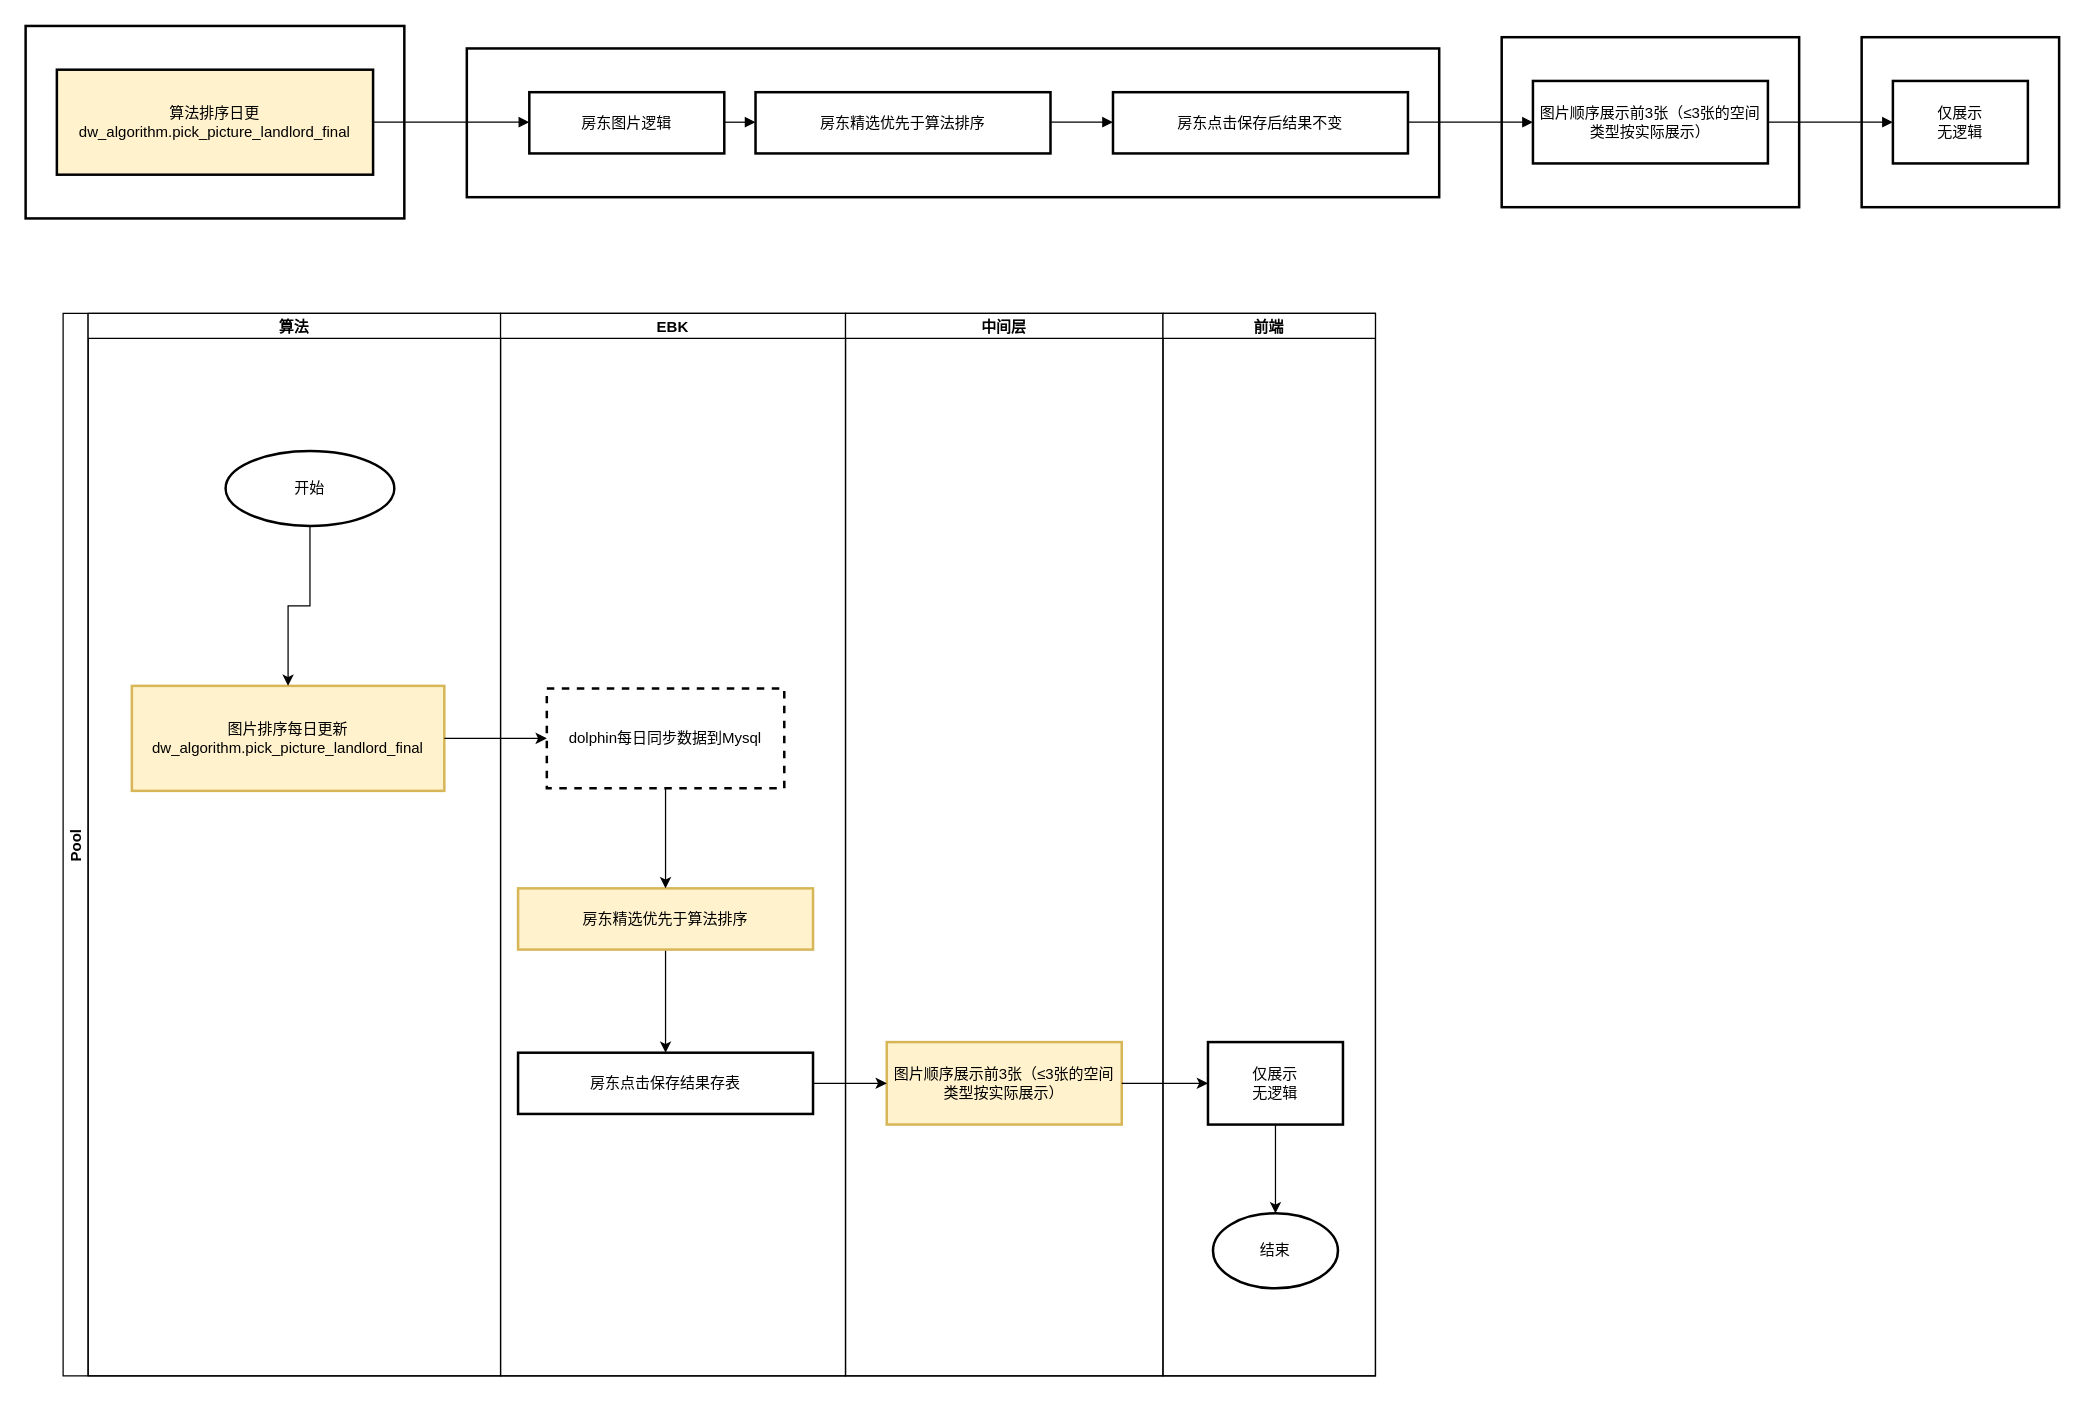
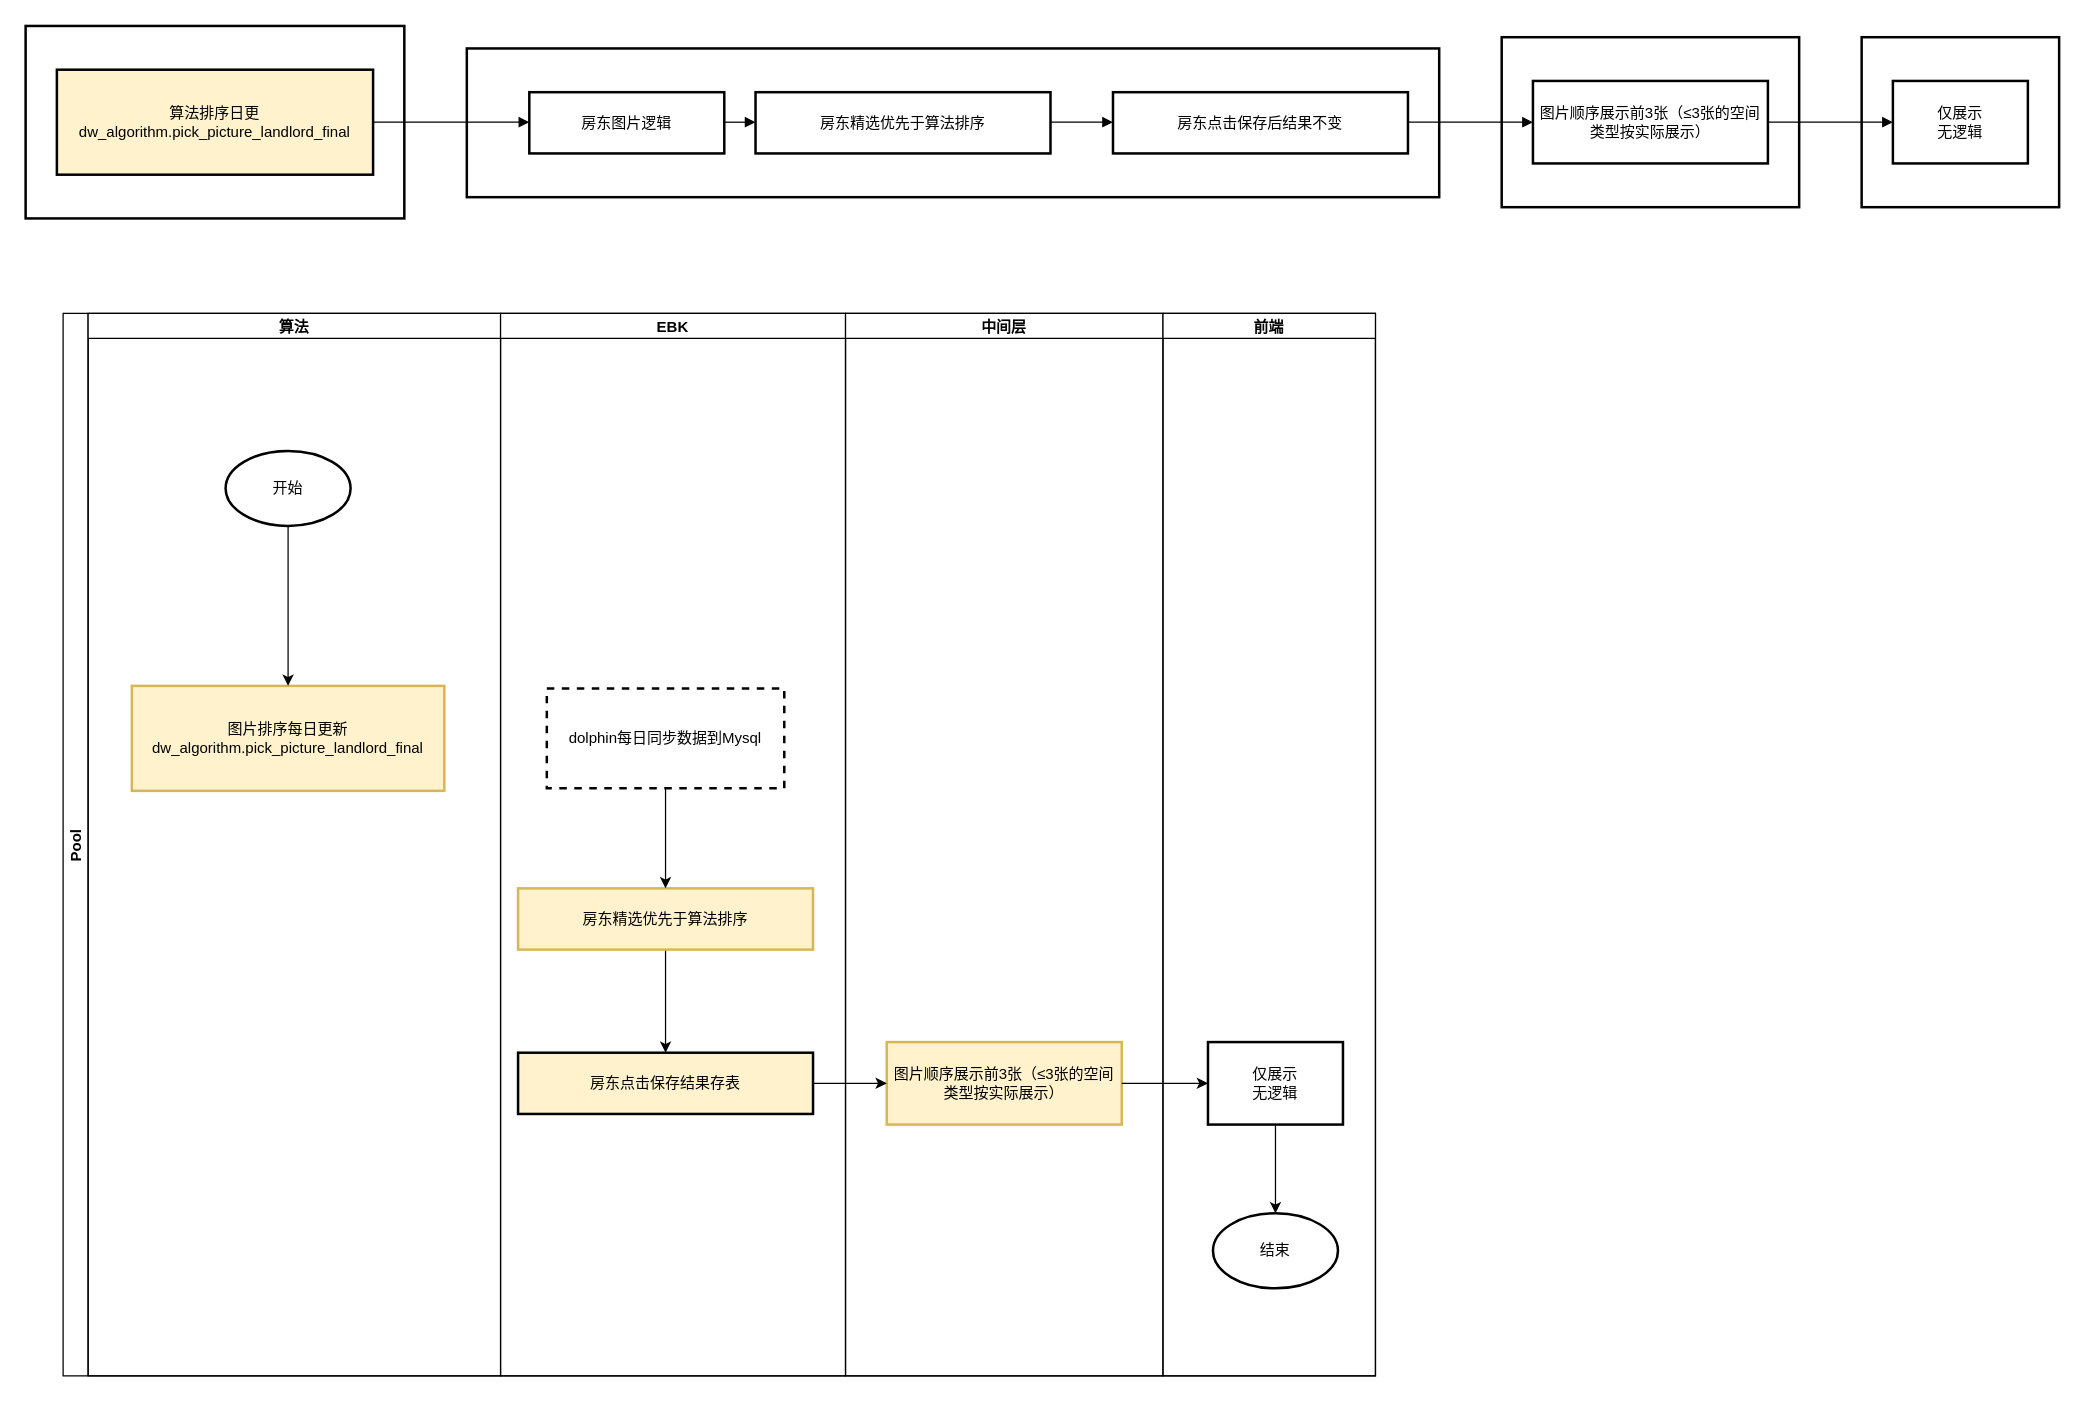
  <mxCell id="0" />
  <mxCell id="1" parent="0" />
  <mxCell id="2" value="前端 - 文清" style="whiteSpace=wrap;strokeWidth=2;" vertex="1" parent="1"><mxGeometry x="1489" y="29" width="158" height="136" as="geometry" /></mxCell>
  <mxCell id="3" value="中间层 - 聂哥" style="whiteSpace=wrap;strokeWidth=2;" vertex="1" parent="1"><mxGeometry x="1201" y="29" width="238" height="136" as="geometry" /></mxCell>
  <mxCell id="4" value="EBK - 袁月" style="whiteSpace=wrap;strokeWidth=2;" vertex="1" parent="1"><mxGeometry x="373" y="38" width="778" height="119" as="geometry" /></mxCell>
  <mxCell id="5" value="算法 - 启瑞" style="whiteSpace=wrap;strokeWidth=2;" vertex="1" parent="1"><mxGeometry x="20" y="20" width="303" height="154" as="geometry" /></mxCell>
  <mxCell id="6" value="算法排序日更&#10;dw_algorithm.pick_picture_landlord_final" style="whiteSpace=wrap;strokeWidth=2;fillColor=#fff2cc;" vertex="1" parent="1"><mxGeometry x="45" y="55" width="253" height="84" as="geometry" /></mxCell>
  <mxCell id="7" value="房东图片逻辑" style="whiteSpace=wrap;strokeWidth=2;" vertex="1" parent="1"><mxGeometry x="423" y="73" width="156" height="49" as="geometry" /></mxCell>
  <mxCell id="8" value="房东精选优先于算法排序" style="whiteSpace=wrap;strokeWidth=2;" vertex="1" parent="1"><mxGeometry x="604" y="73" width="236" height="49" as="geometry" /></mxCell>
  <mxCell id="9" value="房东点击保存后结果不变" style="whiteSpace=wrap;strokeWidth=2;" vertex="1" parent="1"><mxGeometry x="890" y="73" width="236" height="49" as="geometry" /></mxCell>
  <mxCell id="10" value="图片顺序展示前3张（≤3张的空间类型按实际展示）" style="whiteSpace=wrap;strokeWidth=2;" vertex="1" parent="1"><mxGeometry x="1226" y="64" width="188" height="66" as="geometry" /></mxCell>
  <mxCell id="11" value="仅展示&#10;无逻辑" style="whiteSpace=wrap;strokeWidth=2;" vertex="1" parent="1"><mxGeometry x="1514" y="64" width="108" height="66" as="geometry" /></mxCell>
  <mxCell id="12" value="" style="curved=1;startArrow=none;endArrow=block;exitX=1;exitY=0.49;entryX=0;entryY=0.49;rounded=0;" edge="1" parent="1" source="7" target="8"><mxGeometry relative="1" as="geometry"><Array as="points" /></mxGeometry></mxCell>
  <mxCell id="13" value="" style="curved=1;startArrow=none;endArrow=block;exitX=1;exitY=0.49;entryX=0;entryY=0.49;rounded=0;" edge="1" parent="1" source="8" target="9"><mxGeometry relative="1" as="geometry"><Array as="points" /></mxGeometry></mxCell>
  <mxCell id="14" value="" style="curved=1;startArrow=none;endArrow=block;exitX=1;exitY=0.5;entryX=0;entryY=0.49;rounded=0;" edge="1" parent="1" source="6" target="7"><mxGeometry relative="1" as="geometry"><Array as="points" /></mxGeometry></mxCell>
  <mxCell id="15" value="" style="curved=1;startArrow=none;endArrow=block;exitX=1;exitY=0.49;entryX=0;entryY=0.5;rounded=0;" edge="1" parent="1" source="9" target="10"><mxGeometry relative="1" as="geometry"><Array as="points" /></mxGeometry></mxCell>
  <mxCell id="16" value="" style="curved=1;startArrow=none;endArrow=block;exitX=1;exitY=0.5;entryX=0;entryY=0.5;rounded=0;" edge="1" parent="1" source="10" target="11"><mxGeometry relative="1" as="geometry"><Array as="points" /></mxGeometry></mxCell>
  <mxCell id="17" value="Pool" style="swimlane;childLayout=stackLayout;resizeParent=1;resizeParentMax=0;startSize=20;horizontal=0;horizontalStack=1;" vertex="1" parent="1"><mxGeometry x="50" y="250" width="1050" height="850" as="geometry" /></mxCell>
  <mxCell id="18" value="算法" style="swimlane;startSize=20;" vertex="1" parent="17"><mxGeometry x="20" width="330" height="850" as="geometry" /></mxCell>
  <mxCell id="19" value="图片排序每日更新&#10;dw_algorithm.pick_picture_landlord_final" style="whiteSpace=wrap;strokeWidth=2;fillColor=#fff2cc;strokeColor=#d6b656;" vertex="1" parent="18"><mxGeometry x="35" y="298" width="250" height="84" as="geometry" /></mxCell>
  <mxCell id="20" style="edgeStyle=orthogonalEdgeStyle;rounded=0;orthogonalLoop=1;jettySize=auto;html=1;" edge="1" parent="18" source="21" target="19"><mxGeometry relative="1" as="geometry" /></mxCell>
- <mxCell id="21" value="开始" style="strokeWidth=2;html=1;shape=mxgraph.flowchart.start_1;whiteSpace=wrap;" vertex="1" parent="18"><mxGeometry x="110" y="110" width="135" height="60" as="geometry" /></mxCell>
+ <mxCell id="21" value="开始" style="strokeWidth=2;html=1;shape=mxgraph.flowchart.start_1;whiteSpace=wrap;" vertex="1" parent="18"><mxGeometry x="110" y="110" width="100" height="60" as="geometry" /></mxCell>
  <mxCell id="22" value="EBK" style="swimlane;startSize=20;" vertex="1" parent="17"><mxGeometry x="350" width="276" height="850" as="geometry" /></mxCell>
  <mxCell id="23" value="" style="edgeStyle=orthogonalEdgeStyle;rounded=0;orthogonalLoop=1;jettySize=auto;html=1;" edge="1" parent="22" source="24" target="25"><mxGeometry relative="1" as="geometry" /></mxCell>
  <mxCell id="24" value="房东精选优先于算法排序" style="whiteSpace=wrap;strokeWidth=2;fillColor=#fff2cc;strokeColor=#d6b656;" vertex="1" parent="22"><mxGeometry x="14" y="460" width="236" height="49" as="geometry" /></mxCell>
- <mxCell id="25" value="房东点击保存结果存表" style="whiteSpace=wrap;strokeWidth=2;" vertex="1" parent="22"><mxGeometry x="14" y="591.5" width="236" height="49" as="geometry" /></mxCell>
+ <mxCell id="25" value="房东点击保存结果存表" style="whiteSpace=wrap;strokeWidth=2;fillColor=#fff2cc;" vertex="1" parent="22"><mxGeometry x="14" y="591.5" width="236" height="49" as="geometry" /></mxCell>
  <mxCell id="26" value="" style="edgeStyle=orthogonalEdgeStyle;rounded=0;orthogonalLoop=1;jettySize=auto;html=1;" edge="1" parent="22" source="27" target="24"><mxGeometry relative="1" as="geometry" /></mxCell>
  <mxCell id="27" value="dolphin每日同步数据到Mysql" style="whiteSpace=wrap;strokeWidth=2;dashed=1;" vertex="1" parent="22"><mxGeometry x="37" y="300" width="190" height="80" as="geometry" /></mxCell>
  <mxCell id="28" value="中间层" style="swimlane;startSize=20;" vertex="1" parent="17"><mxGeometry x="626" width="254" height="850" as="geometry" /></mxCell>
  <mxCell id="29" value="图片顺序展示前3张（≤3张的空间类型按实际展示）" style="whiteSpace=wrap;strokeWidth=2;fillColor=#fff2cc;strokeColor=#d6b656;" vertex="1" parent="28"><mxGeometry x="33" y="583" width="188" height="66" as="geometry" /></mxCell>
  <mxCell id="30" value="前端" style="swimlane;startSize=20;" vertex="1" parent="17"><mxGeometry x="880" width="170" height="850" as="geometry" /></mxCell>
  <mxCell id="31" value="" style="edgeStyle=orthogonalEdgeStyle;rounded=0;orthogonalLoop=1;jettySize=auto;html=1;" edge="1" parent="30" source="32" target="33"><mxGeometry relative="1" as="geometry" /></mxCell>
  <mxCell id="32" value="仅展示&#10;无逻辑" style="whiteSpace=wrap;strokeWidth=2;" vertex="1" parent="30"><mxGeometry x="36" y="583" width="108" height="66" as="geometry" /></mxCell>
  <mxCell id="33" value="结束" style="strokeWidth=2;html=1;shape=mxgraph.flowchart.start_1;whiteSpace=wrap;" vertex="1" parent="30"><mxGeometry x="40" y="720" width="100" height="60" as="geometry" /></mxCell>
- <mxCell id="34" value="" style="edgeStyle=orthogonalEdgeStyle;rounded=0;orthogonalLoop=1;jettySize=auto;html=1;" edge="1" parent="17" source="19" target="27"><mxGeometry relative="1" as="geometry" /></mxCell>
  <mxCell id="35" value="" style="edgeStyle=orthogonalEdgeStyle;rounded=0;orthogonalLoop=1;jettySize=auto;html=1;" edge="1" parent="17" source="25" target="29"><mxGeometry relative="1" as="geometry" /></mxCell>
  <mxCell id="36" value="" style="edgeStyle=orthogonalEdgeStyle;rounded=0;orthogonalLoop=1;jettySize=auto;html=1;" edge="1" parent="17" source="29" target="32"><mxGeometry relative="1" as="geometry" /></mxCell>
